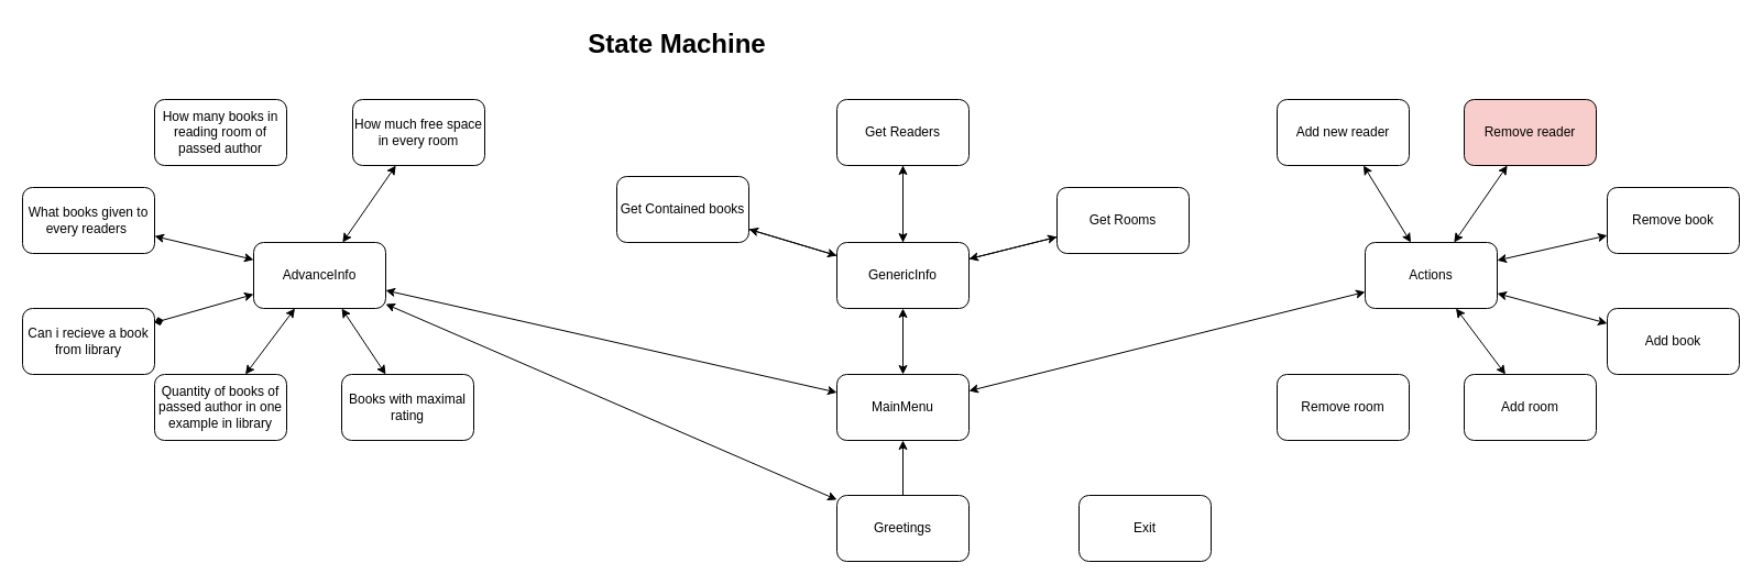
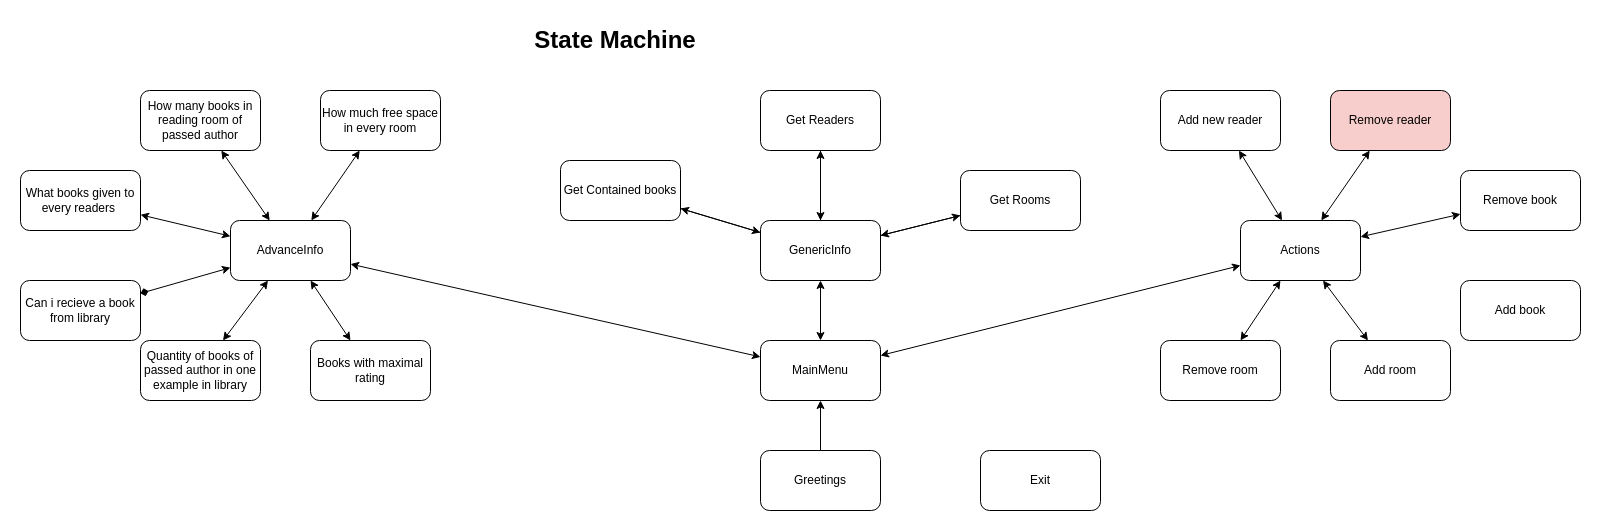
  <mxCell id="0" />
  <mxCell id="1" parent="0" />
  <mxCell id="2" value="Greetings" style="rounded=1;whiteSpace=wrap;html=1;" parent="1" vertex="1"><mxGeometry x="760" y="450" width="120" height="60" as="geometry" /></mxCell>
  <mxCell id="3" value="" style="endArrow=classic;html=1;rounded=0;" parent="1" source="2" target="4" edge="1"><mxGeometry width="50" height="50" relative="1" as="geometry"><mxPoint x="700" y="410" as="sourcePoint" /><mxPoint x="750" y="360" as="targetPoint" /></mxGeometry></mxCell>
  <mxCell id="4" value="MainMenu" style="rounded=1;whiteSpace=wrap;html=1;" parent="1" vertex="1"><mxGeometry x="760" y="340" width="120" height="60" as="geometry" /></mxCell>
  <mxCell id="5" value="GenericInfo" style="rounded=1;whiteSpace=wrap;html=1;" parent="1" vertex="1"><mxGeometry x="760" y="220" width="120" height="60" as="geometry" /></mxCell>
  <mxCell id="6" value="AdvanceInfo" style="rounded=1;whiteSpace=wrap;html=1;" parent="1" vertex="1"><mxGeometry x="230" y="220" width="120" height="60" as="geometry" /></mxCell>
  <mxCell id="7" value="Actions" style="rounded=1;whiteSpace=wrap;html=1;" parent="1" vertex="1"><mxGeometry x="1240" y="220" width="120" height="60" as="geometry" /></mxCell>
  <mxCell id="8" value="&lt;h1&gt;State Machine&lt;/h1&gt;" style="text;html=1;strokeColor=none;fillColor=none;spacing=5;spacingTop=-20;whiteSpace=wrap;overflow=hidden;rounded=0;align=center;" parent="1" vertex="1"><mxGeometry x="520" y="20" width="190" height="40" as="geometry" /></mxCell>
  <mxCell id="9" value="Exit" style="rounded=1;whiteSpace=wrap;html=1;" parent="1" vertex="1"><mxGeometry x="980" y="450" width="120" height="60" as="geometry" /></mxCell>
  <mxCell id="10" value="Get Readers" style="rounded=1;whiteSpace=wrap;html=1;" parent="1" vertex="1"><mxGeometry x="760" y="90" width="120" height="60" as="geometry" /></mxCell>
  <mxCell id="11" value="Get Rooms" style="rounded=1;whiteSpace=wrap;html=1;" parent="1" vertex="1"><mxGeometry x="960" y="170" width="120" height="60" as="geometry" /></mxCell>
  <mxCell id="12" value="Get Contained books" style="rounded=1;whiteSpace=wrap;html=1;" parent="1" vertex="1"><mxGeometry x="560" y="160" width="120" height="60" as="geometry" /></mxCell>
  <mxCell id="13" value="" style="endArrow=classic;html=1;rounded=0;" parent="1" source="5" target="10" edge="1"><mxGeometry width="50" height="50" relative="1" as="geometry"><mxPoint x="930" y="280" as="sourcePoint" /><mxPoint x="930" y="220" as="targetPoint" /></mxGeometry></mxCell>
  <mxCell id="14" value="" style="endArrow=classic;html=1;rounded=0;" parent="1" source="5" target="12" edge="1"><mxGeometry width="50" height="50" relative="1" as="geometry"><mxPoint x="830" y="240" as="sourcePoint" /><mxPoint x="830" y="180" as="targetPoint" /></mxGeometry></mxCell>
  <mxCell id="15" value="" style="endArrow=classic;html=1;rounded=0;" parent="1" source="5" target="11" edge="1"><mxGeometry width="50" height="50" relative="1" as="geometry"><mxPoint x="840" y="240" as="sourcePoint" /><mxPoint x="840" y="190" as="targetPoint" /></mxGeometry></mxCell>
  <mxCell id="16" value="" style="endArrow=classic;html=1;rounded=0;" parent="1" source="11" target="5" edge="1"><mxGeometry width="50" height="50" relative="1" as="geometry"><mxPoint x="929.996" y="250" as="sourcePoint" /><mxPoint x="1002.724" y="200" as="targetPoint" /></mxGeometry></mxCell>
  <mxCell id="17" value="" style="endArrow=classic;html=1;rounded=0;" parent="1" source="10" target="5" edge="1"><mxGeometry width="50" height="50" relative="1" as="geometry"><mxPoint x="883.636" y="240" as="sourcePoint" /><mxPoint x="956.364" y="190" as="targetPoint" /></mxGeometry></mxCell>
  <mxCell id="18" value="" style="endArrow=classic;html=1;rounded=0;" parent="1" source="12" target="5" edge="1"><mxGeometry width="50" height="50" relative="1" as="geometry"><mxPoint x="810" y="250" as="sourcePoint" /><mxPoint x="750" y="260" as="targetPoint" /></mxGeometry></mxCell>
  <mxCell id="19" value="" style="endArrow=classic;startArrow=classic;html=1;rounded=0;" parent="1" source="4" target="5" edge="1"><mxGeometry width="50" height="50" relative="1" as="geometry"><mxPoint x="900" y="310" as="sourcePoint" /><mxPoint x="950" y="260" as="targetPoint" /></mxGeometry></mxCell>
  <mxCell id="20" value="" style="endArrow=classic;startArrow=classic;html=1;rounded=0;" parent="1" source="4" target="6" edge="1"><mxGeometry width="50" height="50" relative="1" as="geometry"><mxPoint x="640" y="370" as="sourcePoint" /><mxPoint x="690" y="320" as="targetPoint" /></mxGeometry></mxCell>
  <mxCell id="21" value="" style="endArrow=classic;startArrow=classic;html=1;rounded=0;" parent="1" source="4" target="7" edge="1"><mxGeometry width="50" height="50" relative="1" as="geometry"><mxPoint x="690" y="400" as="sourcePoint" /><mxPoint x="740" y="350" as="targetPoint" /></mxGeometry></mxCell>
  <mxCell id="22" value="Can i recieve a book from library" style="rounded=1;whiteSpace=wrap;html=1;" parent="1" vertex="1"><mxGeometry x="20" y="280" width="120" height="60" as="geometry" /></mxCell>
  <mxCell id="23" value="How many books in reading room of passed author" style="rounded=1;whiteSpace=wrap;html=1;" parent="1" vertex="1"><mxGeometry x="140" y="90" width="120" height="60" as="geometry" /></mxCell>
  <mxCell id="24" value="Books with maximal rating" style="rounded=1;whiteSpace=wrap;html=1;" parent="1" vertex="1"><mxGeometry x="310" y="340" width="120" height="60" as="geometry" /></mxCell>
  <mxCell id="25" value="Quantity of books of passed author in one example in library" style="rounded=1;whiteSpace=wrap;html=1;" parent="1" vertex="1"><mxGeometry x="140" y="340" width="120" height="60" as="geometry" /></mxCell>
  <mxCell id="26" value="How much free space in every room" style="rounded=1;whiteSpace=wrap;html=1;" parent="1" vertex="1"><mxGeometry x="320" y="90" width="120" height="60" as="geometry" /></mxCell>
  <mxCell id="27" value="What books given to every readers&amp;nbsp;" style="rounded=1;whiteSpace=wrap;html=1;" parent="1" vertex="1"><mxGeometry x="20" y="170" width="120" height="60" as="geometry" /></mxCell>
  <mxCell id="28" value="" style="endArrow=classic;startArrow=classic;html=1;rounded=0;" parent="1" source="6" target="27" edge="1"><mxGeometry width="50" height="50" relative="1" as="geometry"><mxPoint x="770" y="366.415" as="sourcePoint" /><mxPoint x="360" y="273.585" as="targetPoint" /></mxGeometry></mxCell>
  <mxCell id="29" value="" style="endArrow=classic;startArrow=classic;html=1;rounded=0;" parent="1" source="6" target="26" edge="1"><mxGeometry width="50" height="50" relative="1" as="geometry"><mxPoint x="240" y="280" as="sourcePoint" /><mxPoint x="160" y="260" as="targetPoint" /></mxGeometry></mxCell>
  <mxCell id="30" value="" style="endArrow=diamond;startArrow=classic;html=1;rounded=0;" parent="1" source="6" target="22" edge="1"><mxGeometry width="50" height="50" relative="1" as="geometry"><mxPoint x="240" y="273.043" as="sourcePoint" /><mxPoint x="130" y="296.957" as="targetPoint" /></mxGeometry></mxCell>
- <mxCell id="31" value="" style="endArrow=classic;startArrow=classic;html=1;rounded=0;" parent="1" source="6" target="2" edge="1"><mxGeometry width="50" height="50" relative="1" as="geometry"><mxPoint x="448" y="270" as="sourcePoint" /><mxPoint x="340" y="360" as="targetPoint" /></mxGeometry></mxCell>
+ <mxCell id="31" value="" style="endArrow=classic;startArrow=classic;html=1;rounded=0;" parent="1" source="6" target="23" edge="1"><mxGeometry width="50" height="50" relative="1" as="geometry"><mxPoint x="448" y="270" as="sourcePoint" /><mxPoint x="340" y="360" as="targetPoint" /></mxGeometry></mxCell>
  <mxCell id="32" value="" style="endArrow=classic;startArrow=classic;html=1;rounded=0;" parent="1" source="6" target="24" edge="1"><mxGeometry width="50" height="50" relative="1" as="geometry"><mxPoint x="250" y="291" as="sourcePoint" /><mxPoint x="170" y="319" as="targetPoint" /></mxGeometry></mxCell>
  <mxCell id="33" value="" style="endArrow=classic;startArrow=classic;html=1;rounded=0;" parent="1" source="25" target="6" edge="1"><mxGeometry width="50" height="50" relative="1" as="geometry"><mxPoint x="260" y="301" as="sourcePoint" /><mxPoint x="180" y="329" as="targetPoint" /></mxGeometry></mxCell>
  <mxCell id="34" value="Add new reader" style="rounded=1;whiteSpace=wrap;html=1;" parent="1" vertex="1"><mxGeometry x="1160" y="90" width="120" height="60" as="geometry" /></mxCell>
  <mxCell id="35" value="Remove reader" style="rounded=1;whiteSpace=wrap;html=1;fillColor=#f8cecc;" parent="1" vertex="1"><mxGeometry x="1330" y="90" width="120" height="60" as="geometry" /></mxCell>
  <mxCell id="36" value="Remove book" style="rounded=1;whiteSpace=wrap;html=1;" parent="1" vertex="1"><mxGeometry x="1460" y="170" width="120" height="60" as="geometry" /></mxCell>
  <mxCell id="37" value="Add book" style="rounded=1;whiteSpace=wrap;html=1;" parent="1" vertex="1"><mxGeometry x="1460" y="280" width="120" height="60" as="geometry" /></mxCell>
  <mxCell id="38" value="Add room" style="rounded=1;whiteSpace=wrap;html=1;" parent="1" vertex="1"><mxGeometry x="1330" y="340" width="120" height="60" as="geometry" /></mxCell>
  <mxCell id="39" value="Remove room" style="rounded=1;whiteSpace=wrap;html=1;" parent="1" vertex="1"><mxGeometry x="1160" y="340" width="120" height="60" as="geometry" /></mxCell>
+ <mxCell id="40" value="" style="endArrow=classic;startArrow=classic;html=1;rounded=0;" parent="1" source="39" target="7" edge="1"><mxGeometry width="50" height="50" relative="1" as="geometry"><mxPoint x="1010" y="385" as="sourcePoint" /><mxPoint x="1370" y="295" as="targetPoint" /></mxGeometry></mxCell>
  <mxCell id="41" value="" style="endArrow=classic;startArrow=classic;html=1;rounded=0;" parent="1" source="38" target="7" edge="1"><mxGeometry width="50" height="50" relative="1" as="geometry"><mxPoint x="1250" y="350" as="sourcePoint" /><mxPoint x="1290" y="290" as="targetPoint" /></mxGeometry></mxCell>
- <mxCell id="42" value="" style="endArrow=classic;startArrow=classic;html=1;rounded=0;" parent="1" source="7" target="37" edge="1"><mxGeometry width="50" height="50" relative="1" as="geometry"><mxPoint x="1260" y="360" as="sourcePoint" /><mxPoint x="1300" y="300" as="targetPoint" /></mxGeometry></mxCell>
  <mxCell id="43" value="" style="endArrow=classic;startArrow=classic;html=1;rounded=0;" parent="1" source="36" target="7" edge="1"><mxGeometry width="50" height="50" relative="1" as="geometry"><mxPoint x="1270" y="370" as="sourcePoint" /><mxPoint x="1310" y="310" as="targetPoint" /></mxGeometry></mxCell>
  <mxCell id="44" value="" style="endArrow=classic;startArrow=classic;html=1;rounded=0;" parent="1" source="35" target="7" edge="1"><mxGeometry width="50" height="50" relative="1" as="geometry"><mxPoint x="1280" y="380" as="sourcePoint" /><mxPoint x="1320" y="320" as="targetPoint" /></mxGeometry></mxCell>
  <mxCell id="45" value="" style="endArrow=classic;startArrow=classic;html=1;rounded=0;" parent="1" source="7" target="34" edge="1"><mxGeometry width="50" height="50" relative="1" as="geometry"><mxPoint x="1290" y="390" as="sourcePoint" /><mxPoint x="1330" y="330" as="targetPoint" /></mxGeometry></mxCell>
